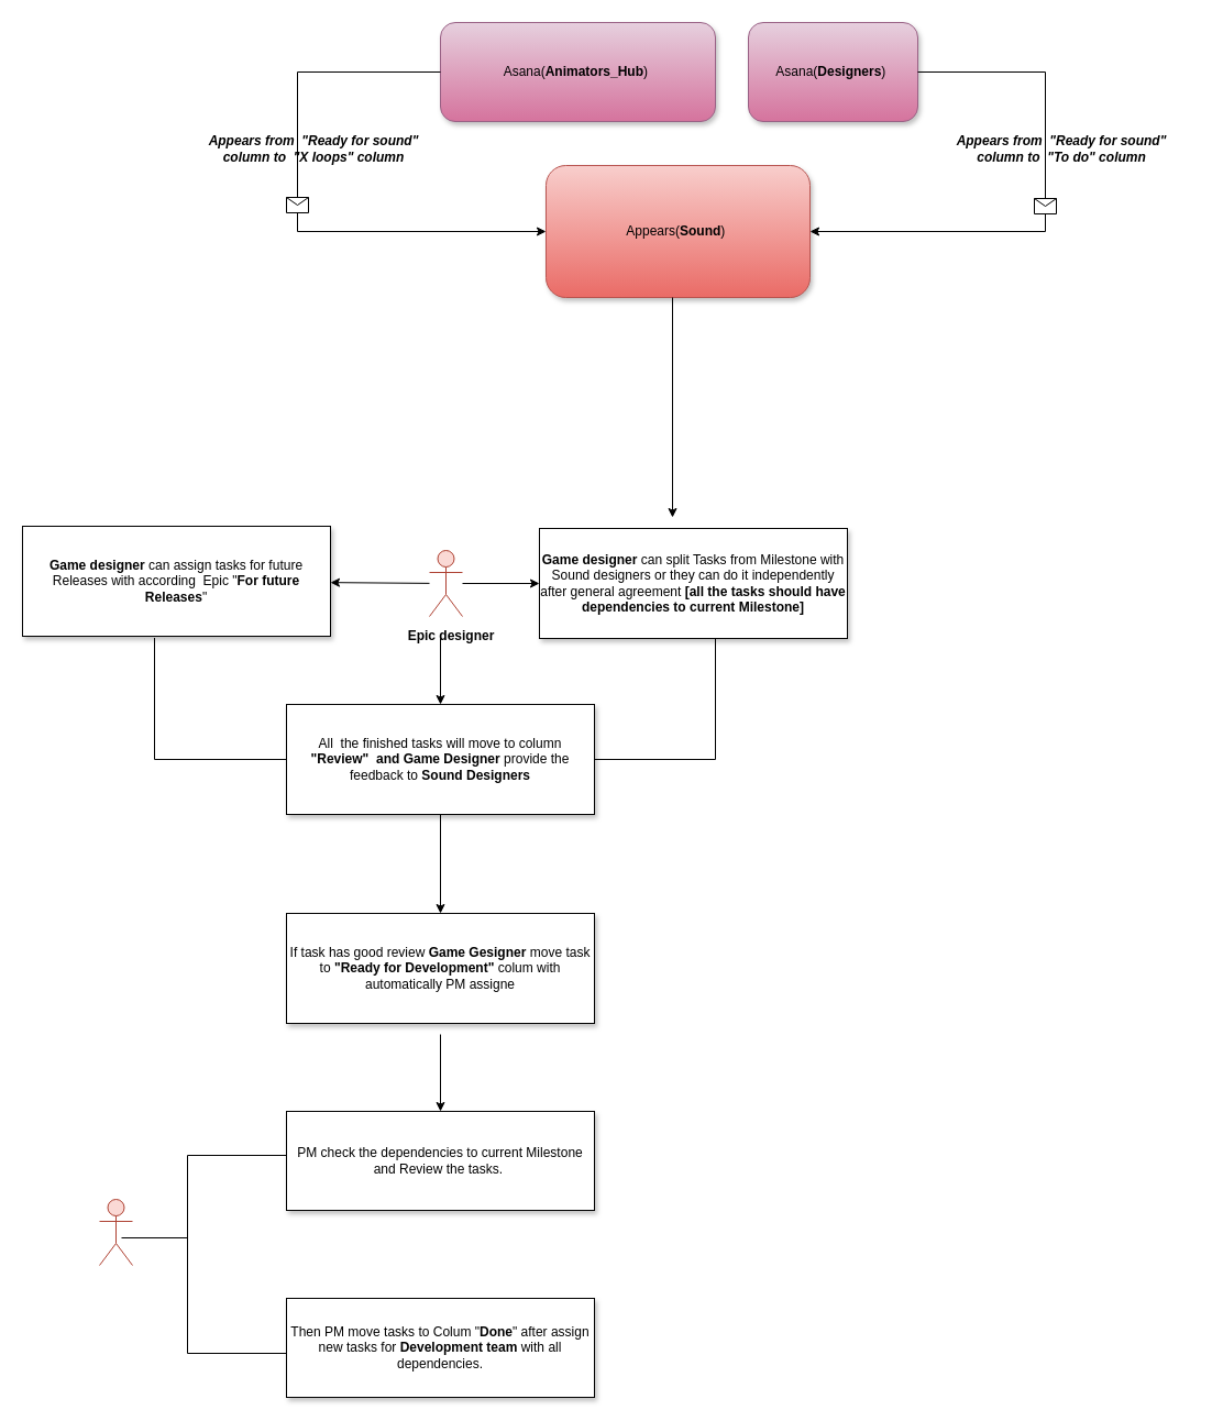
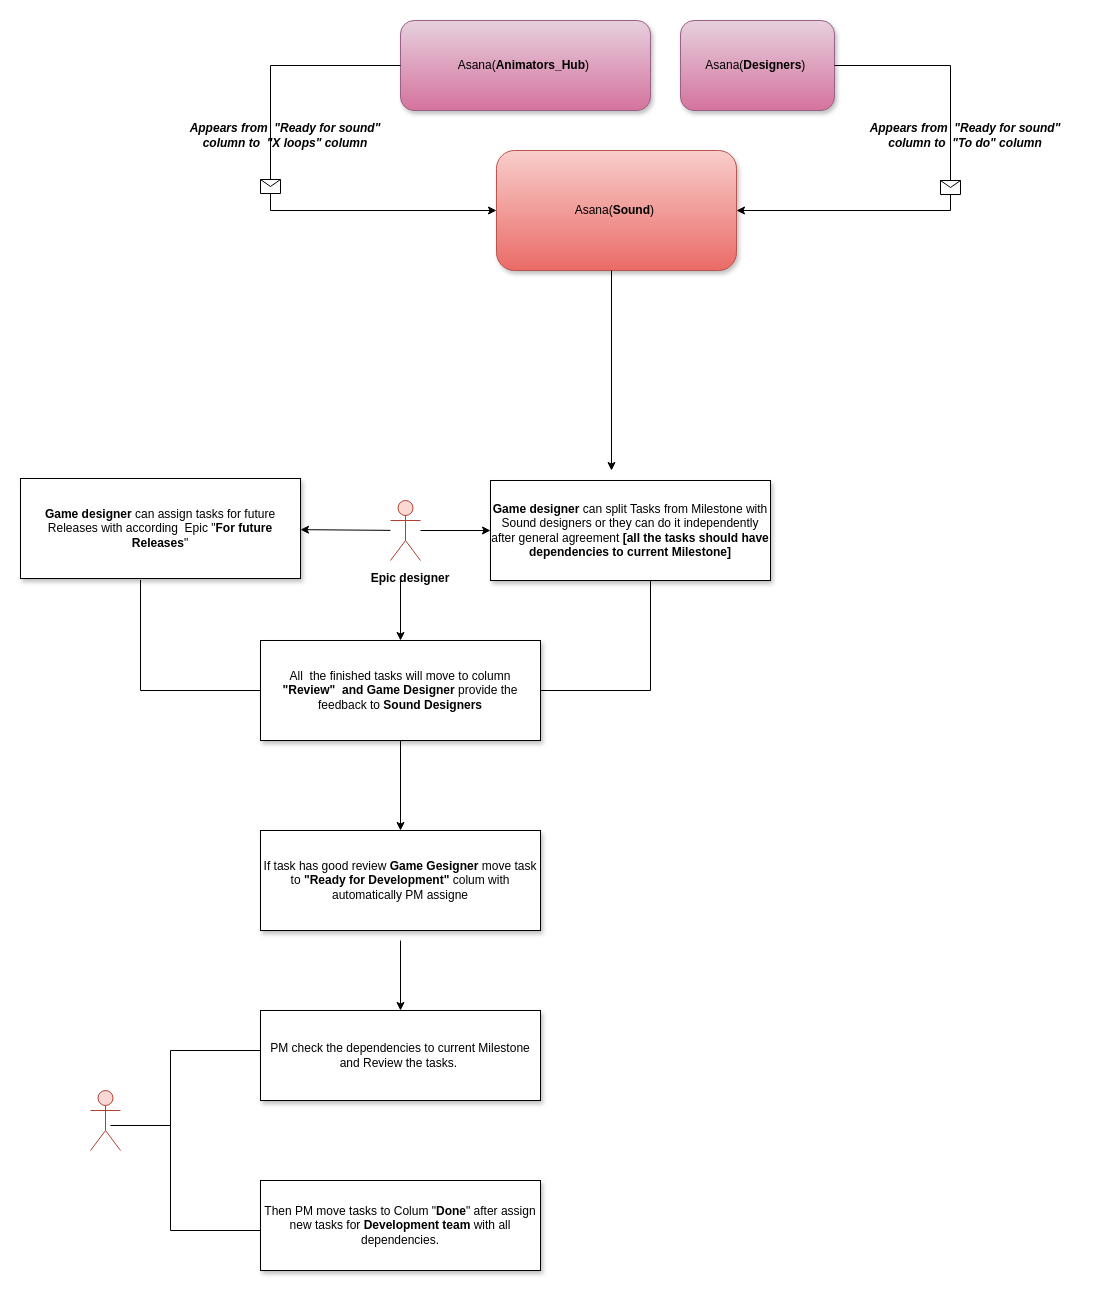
  <mxCell id="0" />
  <mxCell id="1" parent="0" />
  <mxCell id="2" value="Asana(&lt;b&gt;Animators_Hub&lt;/b&gt;)&amp;nbsp;" style="rounded=1;whiteSpace=wrap;html=1;fillColor=#e6d0de;strokeColor=#996185;shadow=1;gradientColor=#d5739d;" parent="1" vertex="1"><mxGeometry x="400" y="20" width="250" height="90" as="geometry" /></mxCell>
  <mxCell id="3" value="Actor" style="shape=umlActor;verticalLabelPosition=bottom;verticalAlign=top;html=1;outlineConnect=0;noLabel=1;fillColor=#fad9d5;strokeColor=#ae4132;" parent="1" vertex="1"><mxGeometry x="90" y="1090" width="30" height="60" as="geometry" /></mxCell>
  <mxCell id="4" value="Asana(&lt;b&gt;Designers&lt;/b&gt;)&amp;nbsp;" style="rounded=1;whiteSpace=wrap;html=1;fillColor=#e6d0de;strokeColor=#996185;gradientColor=#d5739d;shadow=1;" parent="1" vertex="1"><mxGeometry x="680" y="20" width="154" height="90" as="geometry" /></mxCell>
- <mxCell id="5" value="Appears(&lt;b&gt;Sound&lt;/b&gt;)&amp;nbsp;" style="rounded=1;whiteSpace=wrap;html=1;fillColor=#f8cecc;strokeColor=#b85450;gradientColor=#ea6b66;shadow=1;" parent="1" vertex="1"><mxGeometry x="496" y="150" width="240" height="120" as="geometry" /></mxCell>
+ <mxCell id="5" value="Asana(&lt;b&gt;Sound&lt;/b&gt;)&amp;nbsp;" style="rounded=1;whiteSpace=wrap;html=1;fillColor=#f8cecc;strokeColor=#b85450;gradientColor=#ea6b66;shadow=1;" parent="1" vertex="1"><mxGeometry x="496" y="150" width="240" height="120" as="geometry" /></mxCell>
  <mxCell id="6" value="" style="endArrow=classic;html=1;rounded=0;exitX=0;exitY=0.5;exitDx=0;exitDy=0;entryX=0;entryY=0.5;entryDx=0;entryDy=0;" parent="1" source="2" target="5" edge="1"><mxGeometry relative="1" as="geometry"><mxPoint x="400" y="270" as="sourcePoint" /><mxPoint x="500" y="270" as="targetPoint" /><Array as="points"><mxPoint x="270" y="65" /><mxPoint x="270" y="210" /></Array></mxGeometry></mxCell>
  <mxCell id="7" value="" style="shape=message;html=1;outlineConnect=0;" parent="6" vertex="1"><mxGeometry width="20" height="14" relative="1" as="geometry"><mxPoint x="-10" y="-7" as="offset" /></mxGeometry></mxCell>
  <mxCell id="8" value="&lt;b&gt;&lt;i&gt;Appears from&amp;nbsp; &quot;Ready for sound&quot; column to&amp;nbsp; &quot;X loops&quot; column&lt;/i&gt;&lt;/b&gt;" style="text;html=1;strokeColor=none;fillColor=none;align=center;verticalAlign=middle;whiteSpace=wrap;rounded=0;" parent="1" vertex="1"><mxGeometry x="170" y="120" width="230" height="30" as="geometry" /></mxCell>
  <mxCell id="9" value="&lt;b&gt;&lt;i&gt;Appears from&amp;nbsp; &quot;Ready for sound&quot; column to&amp;nbsp; &quot;To do&quot; column&lt;/i&gt;&lt;/b&gt;" style="text;html=1;strokeColor=none;fillColor=none;align=center;verticalAlign=middle;whiteSpace=wrap;rounded=0;" parent="1" vertex="1"><mxGeometry x="850" y="120" width="230" height="30" as="geometry" /></mxCell>
  <mxCell id="10" value="" style="endArrow=classic;html=1;rounded=0;exitX=1;exitY=0.5;exitDx=0;exitDy=0;entryX=1;entryY=0.5;entryDx=0;entryDy=0;" parent="1" source="4" target="5" edge="1"><mxGeometry relative="1" as="geometry"><mxPoint x="460" y="370" as="sourcePoint" /><mxPoint x="560" y="370" as="targetPoint" /><Array as="points"><mxPoint x="950" y="65" /><mxPoint x="950" y="210" /></Array></mxGeometry></mxCell>
  <mxCell id="11" value="" style="shape=message;html=1;outlineConnect=0;" parent="10" vertex="1"><mxGeometry width="20" height="14" relative="1" as="geometry"><mxPoint x="-10" y="-7" as="offset" /></mxGeometry></mxCell>
  <mxCell id="12" value="Actor" style="shape=umlActor;verticalLabelPosition=bottom;verticalAlign=top;html=1;outlineConnect=0;noLabel=1;fillColor=#fad9d5;strokeColor=#ae4132;" parent="1" vertex="1"><mxGeometry x="390" y="500" width="30" height="60" as="geometry" /></mxCell>
  <mxCell id="13" value="" style="endArrow=classic;html=1;rounded=0;exitX=0.5;exitY=1;exitDx=0;exitDy=0;" parent="1" edge="1"><mxGeometry width="50" height="50" relative="1" as="geometry"><mxPoint x="611" y="270" as="sourcePoint" /><mxPoint x="611" y="470" as="targetPoint" /></mxGeometry></mxCell>
  <mxCell id="14" value="&lt;b&gt;Game designer &lt;/b&gt;can split Tasks from Milestone with Sound designers or they can do it independently after general agreement &lt;b&gt;[all the tasks should have dependencies to current Milestone]&lt;/b&gt;" style="rounded=0;whiteSpace=wrap;html=1;shadow=1;" parent="1" vertex="1"><mxGeometry x="490" y="480" width="280" height="100" as="geometry" /></mxCell>
  <mxCell id="15" value="&lt;b&gt;Epic designer&lt;/b&gt;" style="text;html=1;strokeColor=none;fillColor=none;align=center;verticalAlign=middle;whiteSpace=wrap;rounded=0;" parent="1" vertex="1"><mxGeometry x="365" y="563" width="90" height="30" as="geometry" /></mxCell>
  <mxCell id="16" value="&lt;b&gt;Game designer &lt;/b&gt;can assign tasks for future Releases with according&amp;nbsp; Epic &quot;&lt;b&gt;For future Releases&lt;/b&gt;&quot;" style="rounded=0;whiteSpace=wrap;html=1;shadow=1;" parent="1" vertex="1"><mxGeometry x="20" y="478" width="280" height="100" as="geometry" /></mxCell>
  <mxCell id="17" value="" style="endArrow=classic;html=1;rounded=0;" parent="1" source="12" edge="1"><mxGeometry width="50" height="50" relative="1" as="geometry"><mxPoint x="870" y="570" as="sourcePoint" /><mxPoint x="490" y="530" as="targetPoint" /></mxGeometry></mxCell>
  <mxCell id="18" value="" style="endArrow=classic;html=1;rounded=0;" parent="1" source="12" target="16" edge="1"><mxGeometry width="50" height="50" relative="1" as="geometry"><mxPoint x="210" y="420" as="sourcePoint" /><mxPoint x="260" y="370" as="targetPoint" /></mxGeometry></mxCell>
  <mxCell id="19" value="" style="shape=partialRectangle;whiteSpace=wrap;html=1;bottom=1;right=1;left=1;top=0;fillColor=none;routingCenterX=-0.5;" parent="1" vertex="1"><mxGeometry x="140" y="580" width="510" height="110" as="geometry" /></mxCell>
  <mxCell id="20" value="All&amp;nbsp; the finished tasks will move to column&lt;b&gt; &quot;Review&quot;&amp;nbsp; and Game Designer &lt;/b&gt;provide the feedback to &lt;b&gt;Sound Designers&lt;/b&gt;" style="rounded=0;whiteSpace=wrap;html=1;shadow=1;" parent="1" vertex="1"><mxGeometry x="260" y="640" width="280" height="100" as="geometry" /></mxCell>
  <mxCell id="21" value="" style="endArrow=classic;html=1;rounded=0;entryX=0.5;entryY=0;entryDx=0;entryDy=0;" parent="1" target="20" edge="1"><mxGeometry width="50" height="50" relative="1" as="geometry"><mxPoint x="400" y="580" as="sourcePoint" /><mxPoint x="920" y="680" as="targetPoint" /></mxGeometry></mxCell>
  <mxCell id="22" value="If task has good review &lt;b&gt;Game Gesigner &lt;/b&gt;move task to &lt;b&gt;&quot;Ready for Development&quot; &lt;/b&gt;colum with automatically PM assigne" style="rounded=0;whiteSpace=wrap;html=1;shadow=1;" parent="1" vertex="1"><mxGeometry x="260" y="830" width="280" height="100" as="geometry" /></mxCell>
  <mxCell id="23" value="" style="endArrow=classic;html=1;rounded=0;exitX=0.5;exitY=1;exitDx=0;exitDy=0;entryX=0.5;entryY=0;entryDx=0;entryDy=0;" parent="1" source="20" target="22" edge="1"><mxGeometry width="50" height="50" relative="1" as="geometry"><mxPoint x="730" y="850" as="sourcePoint" /><mxPoint x="780" y="800" as="targetPoint" /></mxGeometry></mxCell>
  <mxCell id="24" value="PM check the dependencies to current Milestone and Review the tasks.&amp;nbsp;" style="rounded=0;whiteSpace=wrap;html=1;shadow=1;" parent="1" vertex="1"><mxGeometry x="260" y="1010" width="280" height="90" as="geometry" /></mxCell>
  <mxCell id="25" value="" style="endArrow=classic;html=1;rounded=0;" parent="1" target="24" edge="1"><mxGeometry width="50" height="50" relative="1" as="geometry"><mxPoint x="400" y="940" as="sourcePoint" /><mxPoint x="440" y="880" as="targetPoint" /></mxGeometry></mxCell>
  <mxCell id="26" value="Then PM move tasks to Colum &quot;&lt;b&gt;Done&lt;/b&gt;&quot; after assign new tasks for &lt;b&gt;Development&lt;/b&gt;&amp;nbsp;&lt;b&gt;team &lt;/b&gt;with all dependencies." style="rounded=0;whiteSpace=wrap;html=1;shadow=1;" parent="1" vertex="1"><mxGeometry x="260" y="1180" width="280" height="90" as="geometry" /></mxCell>
  <mxCell id="27" value="" style="shape=partialRectangle;whiteSpace=wrap;html=1;bottom=1;right=1;left=1;top=0;fillColor=none;routingCenterX=-0.5;direction=south;" parent="1" vertex="1"><mxGeometry x="170" y="1050" width="90" height="180" as="geometry" /></mxCell>
  <mxCell id="28" value="" style="line;strokeWidth=1;html=1;" parent="1" vertex="1"><mxGeometry x="110" y="1120" width="60" height="10" as="geometry" /></mxCell>
